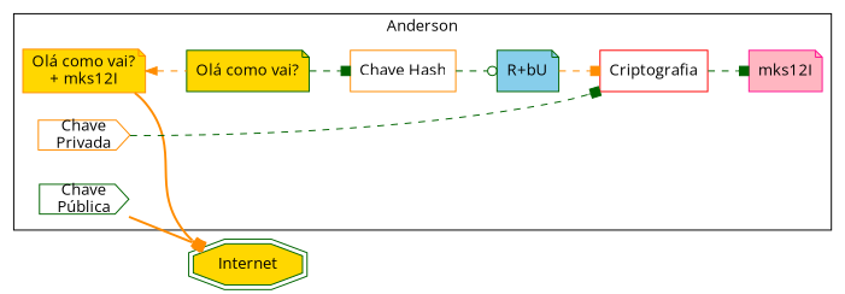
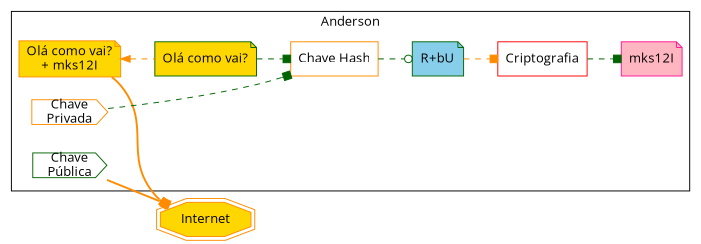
  digraph {
    fontname="Open Sans"
    rankdir=LR
    node [color=darkorange fillcolor=white fontname="Open Sans" shape=note style=filled]
    edge [arrowhead=box color=darkgreen fontname="Open Sans" style=dashed]
    n1 [color=darkgreen fillcolor=gold label="Olá como vai?"]
    n2 [color=darkgreen fillcolor=skyblue label="R+bU"]
    n3 [color=deeppink fillcolor=lightpink label=mks12I]
    n4 [fillcolor=gold label="Olá como vai?\n+ mks12I"]
    n5 [color=red label=Criptografia shape=box]
    n6 [label="Chave Hash" shape=box]
    n7 [label="Chave\n  Privada  " shape=cds]
    n8 [color=darkgreen label="Chave\n  Pública  " shape=cds]
-   n9 [color=darkgreen fillcolor=gold label=Internet shape=doubleoctagon]
+   n9 [fillcolor=gold label=Internet shape=doubleoctagon]
    subgraph cluster_1 {
      color=black
      label=Anderson
      n1
      n2
      n3
      n4
      n5
      n6
      n7
      n8
    }
    n1 -> n6
    n2 -> n5 [color=darkorange]
    n4 -> n1 [color=darkorange dir=back arrowhead=""]
    n4 -> n9 [color=darkorange style=bold]
    n5 -> n3
    n6 -> n2 [arrowhead=odot]
-   n7 -> n5 [constraint=false]
+   n7 -> n6 [constraint=false]
    n8 -> n9 [color=darkorange style=bold]
  }
